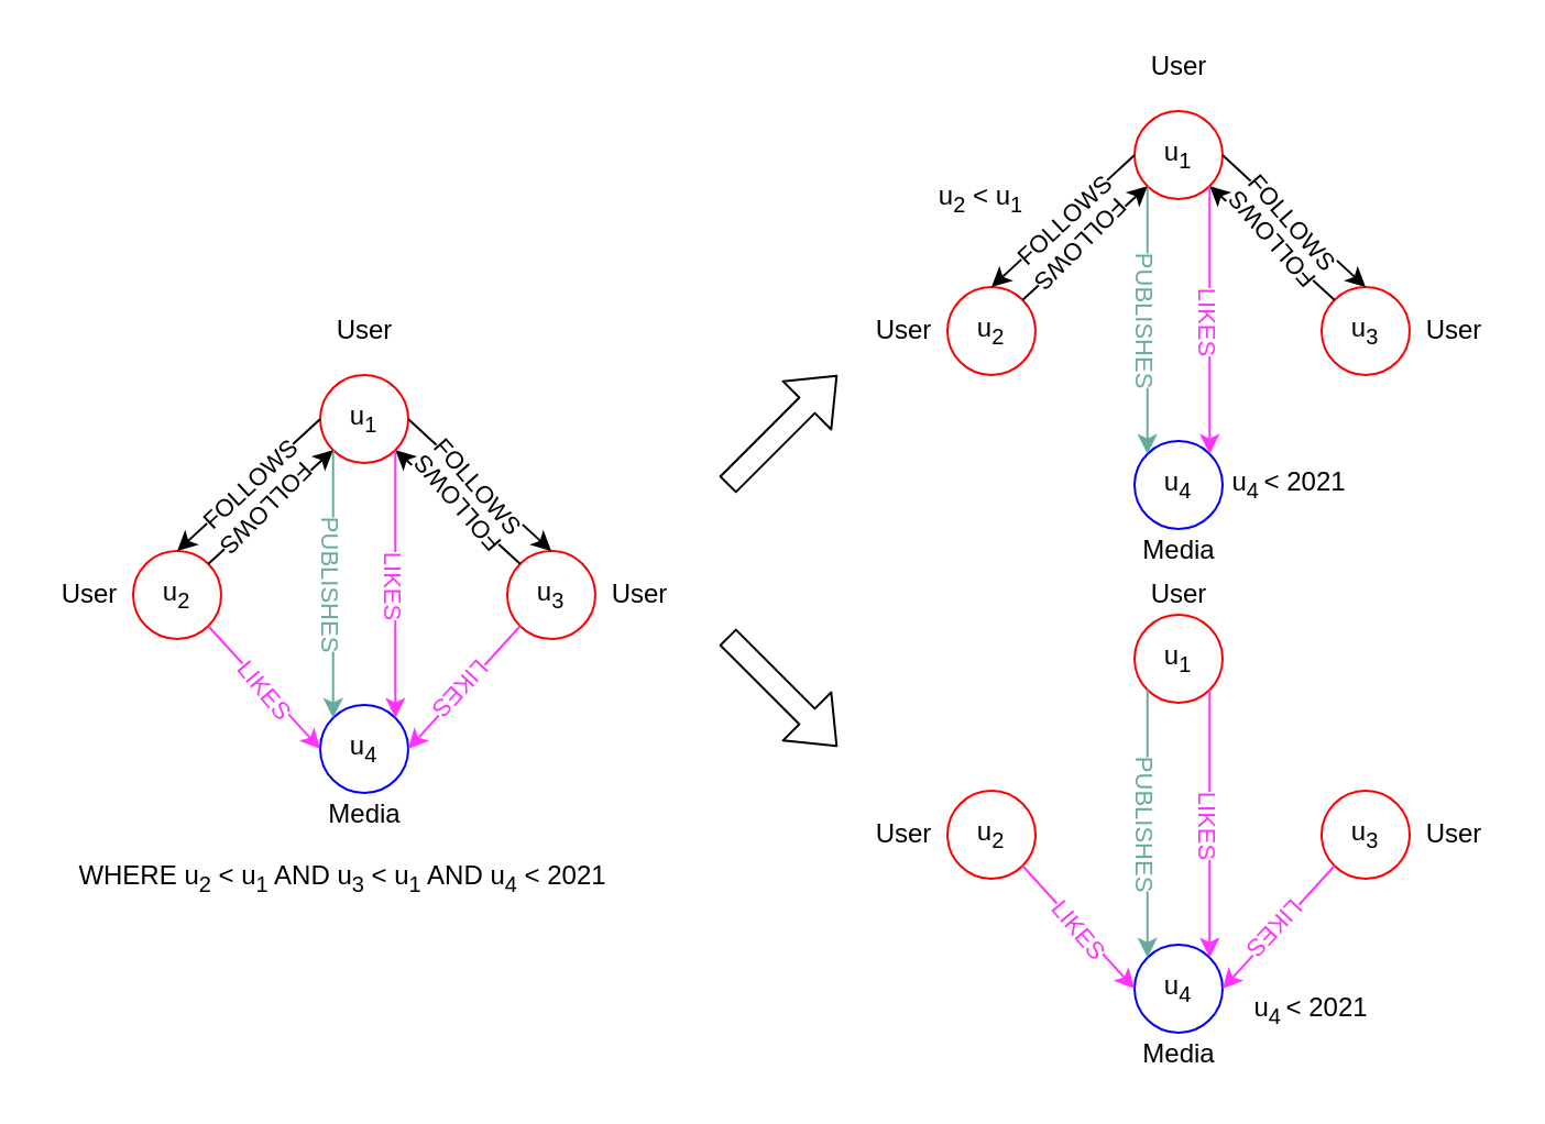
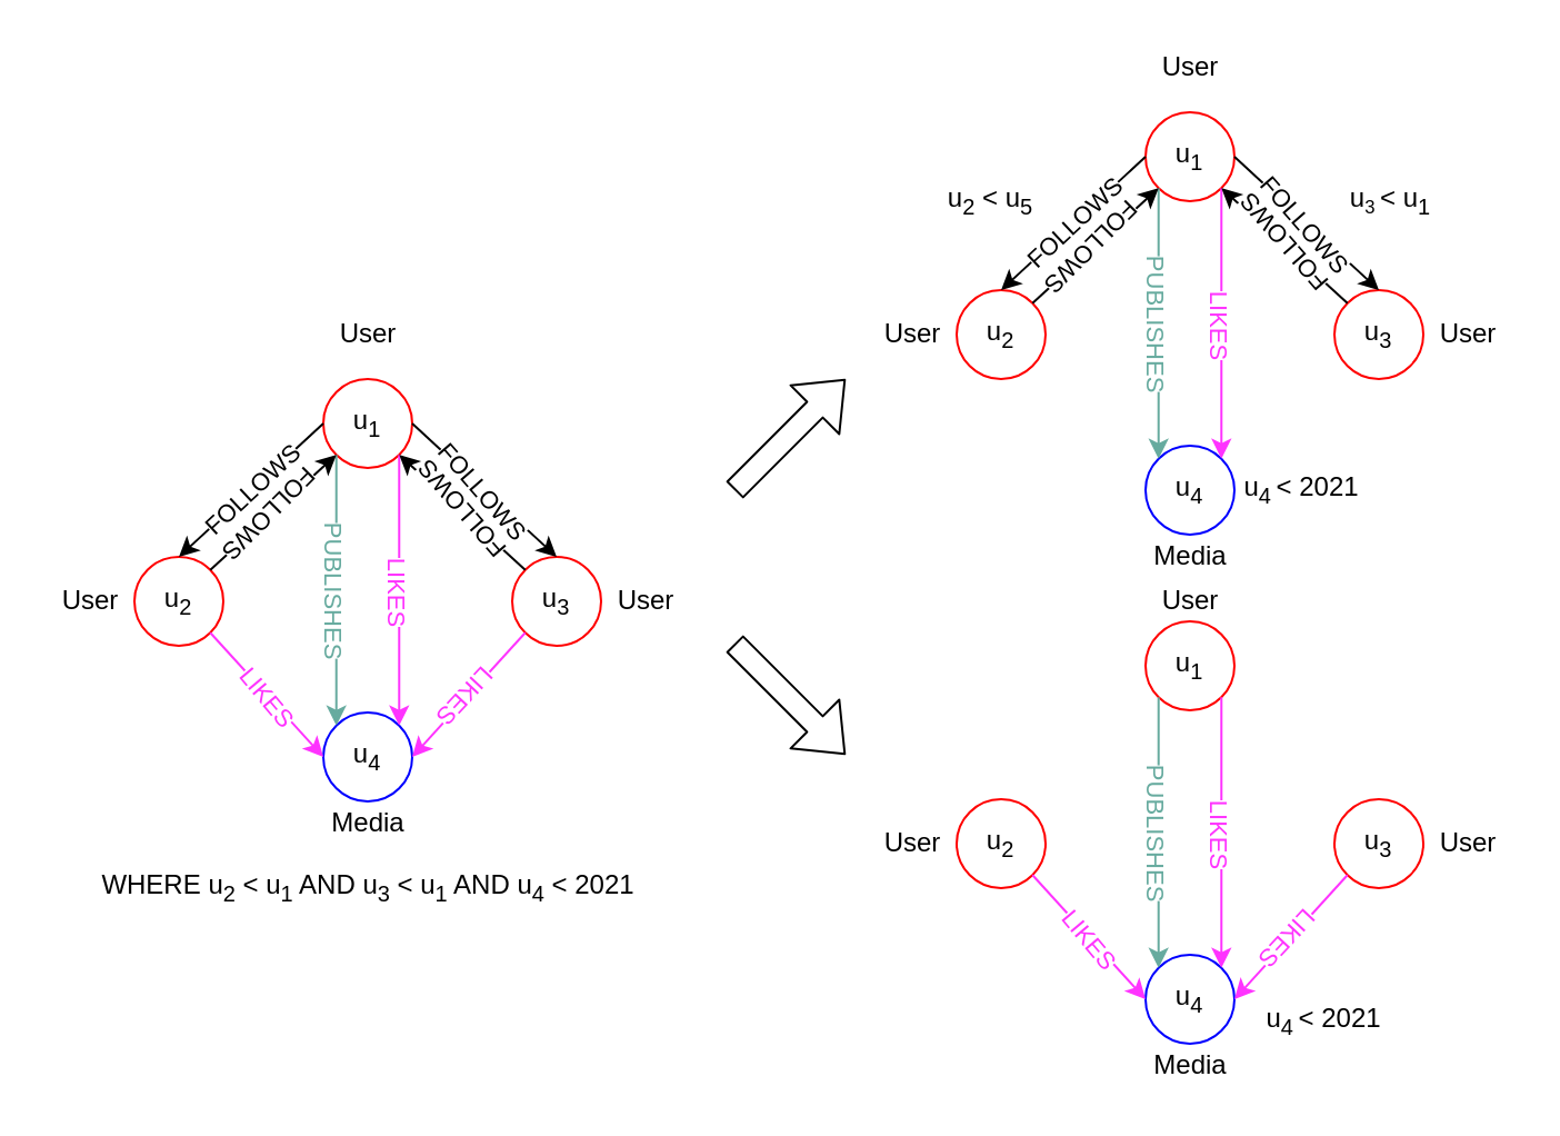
  <mxCell id="0" />
  <mxCell id="1" parent="0" />
  <mxCell id="2" value="u&lt;sub&gt;1&lt;/sub&gt;" style="ellipse;whiteSpace=wrap;html=1;aspect=fixed;strokeColor=#FF0000;" parent="1" vertex="1"><mxGeometry x="145" y="170" width="40" height="40" as="geometry" /></mxCell>
  <mxCell id="3" value="u&lt;sub&gt;2&lt;/sub&gt;" style="ellipse;whiteSpace=wrap;html=1;aspect=fixed;strokeColor=#FF0000;" parent="1" vertex="1"><mxGeometry x="60" y="250" width="40" height="40" as="geometry" /></mxCell>
  <mxCell id="4" value="u&lt;sub&gt;3&lt;/sub&gt;" style="ellipse;whiteSpace=wrap;html=1;aspect=fixed;strokeColor=#FF0000;" parent="1" vertex="1"><mxGeometry x="230" y="250" width="40" height="40" as="geometry" /></mxCell>
  <mxCell id="5" value="u&lt;sub&gt;4&lt;/sub&gt;" style="ellipse;whiteSpace=wrap;html=1;aspect=fixed;strokeColor=#0000FF;" parent="1" vertex="1"><mxGeometry x="145" y="320" width="40" height="40" as="geometry" /></mxCell>
  <mxCell id="6" value="" style="endArrow=classic;html=1;fillColor=#ffe6cc;strokeColor=#67AB9F;exitX=0;exitY=1;exitDx=0;exitDy=0;entryX=0;entryY=0;entryDx=0;entryDy=0;" parent="1" source="2" target="5" edge="1"><mxGeometry relative="1" as="geometry"><mxPoint x="93.282" y="521.718" as="sourcePoint" /><mxPoint x="184.998" y="470.002" as="targetPoint" /></mxGeometry></mxCell>
  <mxCell id="7" value="&lt;font&gt;PUBLISHES&lt;/font&gt;" style="edgeLabel;resizable=0;html=1;align=center;verticalAlign=middle;fontColor=#67AB9F;rotation=90;" parent="6" connectable="0" vertex="1"><mxGeometry relative="1" as="geometry" /></mxCell>
  <mxCell id="8" value="" style="endArrow=classic;html=1;fontColor=#67AB9F;strokeColor=#FF33FF;exitX=1;exitY=1;exitDx=0;exitDy=0;entryX=1;entryY=0;entryDx=0;entryDy=0;" parent="1" source="2" target="5" edge="1"><mxGeometry relative="1" as="geometry"><mxPoint x="130.86" y="525.86" as="sourcePoint" /><mxPoint x="65.002" y="480.002" as="targetPoint" /></mxGeometry></mxCell>
  <mxCell id="9" value="LIKES" style="edgeLabel;resizable=0;html=1;align=center;verticalAlign=middle;fontColor=#FF33FF;rotation=90;" parent="8" connectable="0" vertex="1"><mxGeometry relative="1" as="geometry"><mxPoint as="offset" /></mxGeometry></mxCell>
  <mxCell id="10" value="User" style="text;html=1;align=center;verticalAlign=middle;resizable=0;points=[];autosize=1;" parent="1" vertex="1"><mxGeometry y="260" width="40" height="20" as="geometry" x="20" /></mxCell>
  <mxCell id="11" value="User" style="text;html=1;align=center;verticalAlign=middle;resizable=0;points=[];autosize=1;" parent="1" vertex="1"><mxGeometry x="270" y="260" width="40" height="20" as="geometry" /></mxCell>
  <mxCell id="12" value="Media" style="text;html=1;align=center;verticalAlign=middle;resizable=0;points=[];autosize=1;" parent="1" vertex="1"><mxGeometry x="140" y="360" width="50" height="20" as="geometry" /></mxCell>
  <mxCell id="13" value="User" style="text;html=1;align=center;verticalAlign=middle;resizable=0;points=[];autosize=1;" parent="1" vertex="1"><mxGeometry x="145" y="140" width="40" height="20" as="geometry" /></mxCell>
  <mxCell id="14" value="" style="endArrow=classic;html=1;entryX=1;entryY=1;entryDx=0;entryDy=0;exitX=0;exitY=0;exitDx=0;exitDy=0;" parent="1" source="4" target="2" edge="1"><mxGeometry relative="1" as="geometry"><mxPoint x="340" y="540" as="sourcePoint" /><mxPoint x="440" y="540" as="targetPoint" /></mxGeometry></mxCell>
  <mxCell id="15" value="FOLLOWS" style="edgeLabel;resizable=0;html=1;align=center;verticalAlign=middle;rotation=229;" parent="14" connectable="0" vertex="1"><mxGeometry relative="1" as="geometry" /></mxCell>
  <mxCell id="16" value="" style="endArrow=classic;html=1;exitX=1;exitY=0;exitDx=0;exitDy=0;entryX=0;entryY=1;entryDx=0;entryDy=0;" parent="1" source="3" target="2" edge="1"><mxGeometry relative="1" as="geometry"><mxPoint x="350" y="550" as="sourcePoint" /><mxPoint x="450" y="550" as="targetPoint" /></mxGeometry></mxCell>
  <mxCell id="17" value="FOLLOWS" style="edgeLabel;resizable=0;html=1;align=center;verticalAlign=middle;rotation=-225;" parent="16" connectable="0" vertex="1"><mxGeometry relative="1" as="geometry" /></mxCell>
  <mxCell id="18" value="" style="endArrow=classic;html=1;exitX=0;exitY=0.5;exitDx=0;exitDy=0;entryX=0.5;entryY=0;entryDx=0;entryDy=0;" parent="1" source="2" target="3" edge="1"><mxGeometry relative="1" as="geometry"><mxPoint x="104.142" y="265.858" as="sourcePoint" /><mxPoint x="160.858" y="214.142" as="targetPoint" /></mxGeometry></mxCell>
  <mxCell id="19" value="FOLLOWS" style="edgeLabel;resizable=0;html=1;align=center;verticalAlign=middle;rotation=317;" parent="18" connectable="0" vertex="1"><mxGeometry relative="1" as="geometry" /></mxCell>
  <mxCell id="20" value="" style="endArrow=classic;html=1;exitX=1;exitY=0.5;exitDx=0;exitDy=0;entryX=0.5;entryY=0;entryDx=0;entryDy=0;" parent="1" source="2" target="4" edge="1"><mxGeometry relative="1" as="geometry"><mxPoint x="350" y="550" as="sourcePoint" /><mxPoint x="240" y="190" as="targetPoint" /></mxGeometry></mxCell>
  <mxCell id="21" value="FOLLOWS" style="edgeLabel;resizable=0;html=1;align=center;verticalAlign=middle;rotation=49;" parent="20" connectable="0" vertex="1"><mxGeometry relative="1" as="geometry" /></mxCell>
  <mxCell id="22" value="" style="endArrow=classic;html=1;fontColor=#67AB9F;strokeColor=#FF33FF;exitX=1;exitY=1;exitDx=0;exitDy=0;entryX=0;entryY=0.5;entryDx=0;entryDy=0;" parent="1" source="3" target="5" edge="1"><mxGeometry relative="1" as="geometry"><mxPoint x="189.142" y="214.142" as="sourcePoint" /><mxPoint x="189.142" y="335.858" as="targetPoint" /></mxGeometry></mxCell>
  <mxCell id="23" value="LIKES" style="edgeLabel;resizable=0;html=1;align=center;verticalAlign=middle;fontColor=#FF33FF;rotation=50;" parent="22" connectable="0" vertex="1"><mxGeometry relative="1" as="geometry"><mxPoint as="offset" /></mxGeometry></mxCell>
  <mxCell id="24" value="" style="endArrow=classic;html=1;fontColor=#67AB9F;strokeColor=#FF33FF;exitX=0;exitY=1;exitDx=0;exitDy=0;entryX=1;entryY=0.5;entryDx=0;entryDy=0;" parent="1" source="4" target="5" edge="1"><mxGeometry relative="1" as="geometry"><mxPoint x="104.142" y="294.142" as="sourcePoint" /><mxPoint x="155" y="350" as="targetPoint" /></mxGeometry></mxCell>
  <mxCell id="25" value="LIKES" style="edgeLabel;resizable=0;html=1;align=center;verticalAlign=middle;fontColor=#FF33FF;rotation=133;" parent="24" connectable="0" vertex="1"><mxGeometry relative="1" as="geometry"><mxPoint as="offset" /></mxGeometry></mxCell>
  <mxCell id="26" value="u&lt;sub&gt;1&lt;/sub&gt;" style="ellipse;whiteSpace=wrap;html=1;aspect=fixed;strokeColor=#FF0000;" parent="1" vertex="1"><mxGeometry x="515" y="50" width="40" height="40" as="geometry" /></mxCell>
  <mxCell id="27" value="u&lt;sub&gt;2&lt;/sub&gt;" style="ellipse;whiteSpace=wrap;html=1;aspect=fixed;strokeColor=#FF0000;" parent="1" vertex="1"><mxGeometry x="430" y="130" width="40" height="40" as="geometry" /></mxCell>
  <mxCell id="28" value="u&lt;sub&gt;3&lt;/sub&gt;" style="ellipse;whiteSpace=wrap;html=1;aspect=fixed;strokeColor=#FF0000;" parent="1" vertex="1"><mxGeometry x="600" y="130" width="40" height="40" as="geometry" /></mxCell>
  <mxCell id="29" value="u&lt;sub&gt;4&lt;/sub&gt;" style="ellipse;whiteSpace=wrap;html=1;aspect=fixed;strokeColor=#0000FF;" parent="1" vertex="1"><mxGeometry x="515" y="200" width="40" height="40" as="geometry" /></mxCell>
  <mxCell id="30" value="" style="endArrow=classic;html=1;fillColor=#ffe6cc;strokeColor=#67AB9F;exitX=0;exitY=1;exitDx=0;exitDy=0;entryX=0;entryY=0;entryDx=0;entryDy=0;" parent="1" source="26" target="29" edge="1"><mxGeometry relative="1" as="geometry"><mxPoint x="463.282" y="401.718" as="sourcePoint" /><mxPoint x="554.998" y="350.002" as="targetPoint" /></mxGeometry></mxCell>
  <mxCell id="31" value="&lt;font&gt;PUBLISHES&lt;/font&gt;" style="edgeLabel;resizable=0;html=1;align=center;verticalAlign=middle;fontColor=#67AB9F;rotation=90;" parent="30" connectable="0" vertex="1"><mxGeometry relative="1" as="geometry" /></mxCell>
  <mxCell id="32" value="" style="endArrow=classic;html=1;fontColor=#67AB9F;strokeColor=#FF33FF;exitX=1;exitY=1;exitDx=0;exitDy=0;entryX=1;entryY=0;entryDx=0;entryDy=0;" parent="1" source="26" target="29" edge="1"><mxGeometry relative="1" as="geometry"><mxPoint x="500.86" y="405.86" as="sourcePoint" /><mxPoint x="435.002" y="360.002" as="targetPoint" /></mxGeometry></mxCell>
  <mxCell id="33" value="LIKES" style="edgeLabel;resizable=0;html=1;align=center;verticalAlign=middle;fontColor=#FF33FF;rotation=90;" parent="32" connectable="0" vertex="1"><mxGeometry relative="1" as="geometry"><mxPoint as="offset" /></mxGeometry></mxCell>
  <mxCell id="34" value="User" style="text;html=1;align=center;verticalAlign=middle;resizable=0;points=[];autosize=1;" parent="1" vertex="1"><mxGeometry x="390" y="140" width="40" height="20" as="geometry" /></mxCell>
  <mxCell id="35" value="User" style="text;html=1;align=center;verticalAlign=middle;resizable=0;points=[];autosize=1;" parent="1" vertex="1"><mxGeometry x="640" y="140" width="40" height="20" as="geometry" /></mxCell>
  <mxCell id="36" value="Media" style="text;html=1;align=center;verticalAlign=middle;resizable=0;points=[];autosize=1;" parent="1" vertex="1"><mxGeometry x="510" y="240" width="50" height="20" as="geometry" /></mxCell>
  <mxCell id="37" value="User" style="text;html=1;align=center;verticalAlign=middle;resizable=0;points=[];autosize=1;" parent="1" vertex="1"><mxGeometry x="515" y="20" width="40" height="20" as="geometry" /></mxCell>
  <mxCell id="38" value="" style="endArrow=classic;html=1;entryX=1;entryY=1;entryDx=0;entryDy=0;exitX=0;exitY=0;exitDx=0;exitDy=0;" parent="1" source="28" target="26" edge="1"><mxGeometry relative="1" as="geometry"><mxPoint x="710" y="420" as="sourcePoint" /><mxPoint x="810" y="420" as="targetPoint" /></mxGeometry></mxCell>
  <mxCell id="39" value="FOLLOWS" style="edgeLabel;resizable=0;html=1;align=center;verticalAlign=middle;rotation=229;" parent="38" connectable="0" vertex="1"><mxGeometry relative="1" as="geometry" /></mxCell>
  <mxCell id="40" value="" style="endArrow=classic;html=1;exitX=1;exitY=0;exitDx=0;exitDy=0;entryX=0;entryY=1;entryDx=0;entryDy=0;" parent="1" source="27" target="26" edge="1"><mxGeometry relative="1" as="geometry"><mxPoint x="720" y="430" as="sourcePoint" /><mxPoint x="820" y="430" as="targetPoint" /></mxGeometry></mxCell>
  <mxCell id="41" value="FOLLOWS" style="edgeLabel;resizable=0;html=1;align=center;verticalAlign=middle;rotation=-225;" parent="40" connectable="0" vertex="1"><mxGeometry relative="1" as="geometry" /></mxCell>
  <mxCell id="42" value="" style="endArrow=classic;html=1;exitX=0;exitY=0.5;exitDx=0;exitDy=0;entryX=0.5;entryY=0;entryDx=0;entryDy=0;" parent="1" source="26" target="27" edge="1"><mxGeometry relative="1" as="geometry"><mxPoint x="474.142" y="145.858" as="sourcePoint" /><mxPoint x="530.858" y="94.142" as="targetPoint" /></mxGeometry></mxCell>
  <mxCell id="43" value="FOLLOWS" style="edgeLabel;resizable=0;html=1;align=center;verticalAlign=middle;rotation=317;" parent="42" connectable="0" vertex="1"><mxGeometry relative="1" as="geometry" /></mxCell>
  <mxCell id="44" value="" style="endArrow=classic;html=1;exitX=1;exitY=0.5;exitDx=0;exitDy=0;entryX=0.5;entryY=0;entryDx=0;entryDy=0;" parent="1" source="26" target="28" edge="1"><mxGeometry relative="1" as="geometry"><mxPoint x="720" y="430" as="sourcePoint" /><mxPoint x="610" y="70" as="targetPoint" /></mxGeometry></mxCell>
  <mxCell id="45" value="FOLLOWS" style="edgeLabel;resizable=0;html=1;align=center;verticalAlign=middle;rotation=49;" parent="44" connectable="0" vertex="1"><mxGeometry relative="1" as="geometry" /></mxCell>
  <mxCell id="46" value="u&lt;sub&gt;1&lt;/sub&gt;" style="ellipse;whiteSpace=wrap;html=1;aspect=fixed;strokeColor=#FF0000;" parent="1" vertex="1"><mxGeometry x="515" y="279" width="40" height="40" as="geometry" /></mxCell>
  <mxCell id="47" value="u&lt;sub&gt;2&lt;/sub&gt;" style="ellipse;whiteSpace=wrap;html=1;aspect=fixed;strokeColor=#FF0000;" parent="1" vertex="1"><mxGeometry x="430" y="359" width="40" height="40" as="geometry" /></mxCell>
  <mxCell id="48" value="u&lt;sub&gt;3&lt;/sub&gt;" style="ellipse;whiteSpace=wrap;html=1;aspect=fixed;strokeColor=#FF0000;" parent="1" vertex="1"><mxGeometry x="600" y="359" width="40" height="40" as="geometry" /></mxCell>
  <mxCell id="49" value="u&lt;sub&gt;4&lt;/sub&gt;" style="ellipse;whiteSpace=wrap;html=1;aspect=fixed;strokeColor=#0000FF;" parent="1" vertex="1"><mxGeometry x="515" y="429" width="40" height="40" as="geometry" /></mxCell>
  <mxCell id="50" value="" style="endArrow=classic;html=1;fillColor=#ffe6cc;strokeColor=#67AB9F;exitX=0;exitY=1;exitDx=0;exitDy=0;entryX=0;entryY=0;entryDx=0;entryDy=0;" parent="1" source="46" target="49" edge="1"><mxGeometry relative="1" as="geometry"><mxPoint x="463.282" y="630.718" as="sourcePoint" /><mxPoint x="554.998" y="579.002" as="targetPoint" /></mxGeometry></mxCell>
  <mxCell id="51" value="&lt;font&gt;PUBLISHES&lt;/font&gt;" style="edgeLabel;resizable=0;html=1;align=center;verticalAlign=middle;fontColor=#67AB9F;rotation=90;" parent="50" connectable="0" vertex="1"><mxGeometry relative="1" as="geometry" /></mxCell>
  <mxCell id="52" value="" style="endArrow=classic;html=1;fontColor=#67AB9F;strokeColor=#FF33FF;exitX=1;exitY=1;exitDx=0;exitDy=0;entryX=1;entryY=0;entryDx=0;entryDy=0;" parent="1" source="46" target="49" edge="1"><mxGeometry relative="1" as="geometry"><mxPoint x="500.86" y="634.86" as="sourcePoint" /><mxPoint x="435.002" y="589.002" as="targetPoint" /></mxGeometry></mxCell>
  <mxCell id="53" value="LIKES" style="edgeLabel;resizable=0;html=1;align=center;verticalAlign=middle;fontColor=#FF33FF;rotation=90;" parent="52" connectable="0" vertex="1"><mxGeometry relative="1" as="geometry"><mxPoint as="offset" /></mxGeometry></mxCell>
  <mxCell id="54" value="User" style="text;html=1;align=center;verticalAlign=middle;resizable=0;points=[];autosize=1;" parent="1" vertex="1"><mxGeometry x="390" y="369" width="40" height="20" as="geometry" /></mxCell>
  <mxCell id="55" value="User" style="text;html=1;align=center;verticalAlign=middle;resizable=0;points=[];autosize=1;" parent="1" vertex="1"><mxGeometry x="640" y="369" width="40" height="20" as="geometry" /></mxCell>
  <mxCell id="56" value="Media" style="text;html=1;align=center;verticalAlign=middle;resizable=0;points=[];autosize=1;" parent="1" vertex="1"><mxGeometry x="510" y="469" width="50" height="20" as="geometry" /></mxCell>
  <mxCell id="57" value="User" style="text;html=1;align=center;verticalAlign=middle;resizable=0;points=[];autosize=1;" parent="1" vertex="1"><mxGeometry x="515" y="260" width="40" height="20" as="geometry" /></mxCell>
  <mxCell id="58" value="" style="endArrow=classic;html=1;fontColor=#67AB9F;strokeColor=#FF33FF;exitX=1;exitY=1;exitDx=0;exitDy=0;entryX=0;entryY=0.5;entryDx=0;entryDy=0;" parent="1" source="47" target="49" edge="1"><mxGeometry relative="1" as="geometry"><mxPoint x="559.142" y="323.142" as="sourcePoint" /><mxPoint x="559.142" y="444.858" as="targetPoint" /></mxGeometry></mxCell>
  <mxCell id="59" value="LIKES" style="edgeLabel;resizable=0;html=1;align=center;verticalAlign=middle;fontColor=#FF33FF;rotation=50;" parent="58" connectable="0" vertex="1"><mxGeometry relative="1" as="geometry"><mxPoint as="offset" /></mxGeometry></mxCell>
  <mxCell id="60" value="" style="endArrow=classic;html=1;fontColor=#67AB9F;strokeColor=#FF33FF;exitX=0;exitY=1;exitDx=0;exitDy=0;entryX=1;entryY=0.5;entryDx=0;entryDy=0;" parent="1" source="48" target="49" edge="1"><mxGeometry relative="1" as="geometry"><mxPoint x="474.142" y="403.142" as="sourcePoint" /><mxPoint x="525" y="459" as="targetPoint" /></mxGeometry></mxCell>
  <mxCell id="61" value="LIKES" style="edgeLabel;resizable=0;html=1;align=center;verticalAlign=middle;fontColor=#FF33FF;rotation=133;" parent="60" connectable="0" vertex="1"><mxGeometry relative="1" as="geometry"><mxPoint as="offset" /></mxGeometry></mxCell>
  <mxCell id="62" value="" style="shape=flexArrow;endArrow=classic;html=1;" parent="1" edge="1"><mxGeometry width="50" height="50" relative="1" as="geometry"><mxPoint x="330" y="289" as="sourcePoint" /><mxPoint x="380" y="339" as="targetPoint" /></mxGeometry></mxCell>
  <mxCell id="63" value="" style="shape=flexArrow;endArrow=classic;html=1;" parent="1" edge="1"><mxGeometry width="50" height="50" relative="1" as="geometry"><mxPoint x="330" y="220" as="sourcePoint" /><mxPoint x="380" y="170" as="targetPoint" /></mxGeometry></mxCell>
- <mxCell id="64" value="WHERE u&lt;sub&gt;2&lt;/sub&gt; &amp;lt; u&lt;sub&gt;1&lt;/sub&gt; AND u&lt;sub&gt;3&lt;/sub&gt; &amp;lt; u&lt;sub&gt;1&lt;/sub&gt; AND u&lt;sub&gt;4&lt;/sub&gt; &amp;lt; 2021" style="text;html=1;align=center;verticalAlign=middle;resizable=0;points=[];autosize=1;" vertex="1" parent="1"><mxGeometry x="25" y="389" width="260" height="20" as="geometry" /></mxCell>
- <mxCell id="65" value="u&lt;sub&gt;2&lt;/sub&gt; &amp;lt; u&lt;sub&gt;1&lt;/sub&gt;" style="text;html=1;align=center;verticalAlign=middle;resizable=0;points=[];autosize=1;" vertex="1" parent="1"><mxGeometry x="420" y="80" width="50" height="20" as="geometry" /></mxCell>
+ <mxCell id="64" value="WHERE u&lt;sub&gt;2&lt;/sub&gt; &amp;lt; u&lt;sub&gt;1&lt;/sub&gt; AND u&lt;sub&gt;3&lt;/sub&gt; &amp;lt; u&lt;sub&gt;1&lt;/sub&gt; AND u&lt;sub&gt;4&lt;/sub&gt; &amp;lt; 2021" style="text;html=1;align=center;verticalAlign=middle;resizable=0;points=[];autosize=1;" vertex="1" parent="1"><mxGeometry x="35" y="389" width="260" height="20" as="geometry" /></mxCell>
+ <mxCell id="65" value="u&lt;sub&gt;2&lt;/sub&gt; &amp;lt; u&lt;sub&gt;5&lt;/sub&gt;" style="text;html=1;align=center;verticalAlign=middle;resizable=0;points=[];autosize=1;" vertex="1" parent="1"><mxGeometry x="420" y="80" width="50" height="20" as="geometry" /></mxCell>
+ <mxCell id="66" value="u&lt;span style=&quot;font-size: 10px&quot;&gt;&lt;sub&gt;3&amp;nbsp;&lt;/sub&gt;&lt;/span&gt;&amp;lt; u&lt;sub&gt;1&lt;/sub&gt;" style="text;html=1;align=center;verticalAlign=middle;resizable=0;points=[];autosize=1;" vertex="1" parent="1"><mxGeometry x="600" y="80" width="50" height="20" as="geometry" /></mxCell>
  <mxCell id="67" value="u&lt;sub&gt;4&lt;/sub&gt;&lt;span style=&quot;font-size: 10px&quot;&gt;&lt;sub&gt;&amp;nbsp;&lt;/sub&gt;&lt;/span&gt;&amp;lt; 2021" style="text;html=1;align=center;verticalAlign=middle;resizable=0;points=[];autosize=1;" vertex="1" parent="1"><mxGeometry x="550" y="210" width="70" height="20" as="geometry" /></mxCell>
  <mxCell id="68" value="u&lt;sub&gt;4&lt;/sub&gt;&lt;span style=&quot;font-size: 10px&quot;&gt;&lt;sub&gt;&amp;nbsp;&lt;/sub&gt;&lt;/span&gt;&amp;lt; 2021" style="text;html=1;align=center;verticalAlign=middle;resizable=0;points=[];autosize=1;" vertex="1" parent="1"><mxGeometry x="560" y="449" width="70" height="20" as="geometry" /></mxCell>
